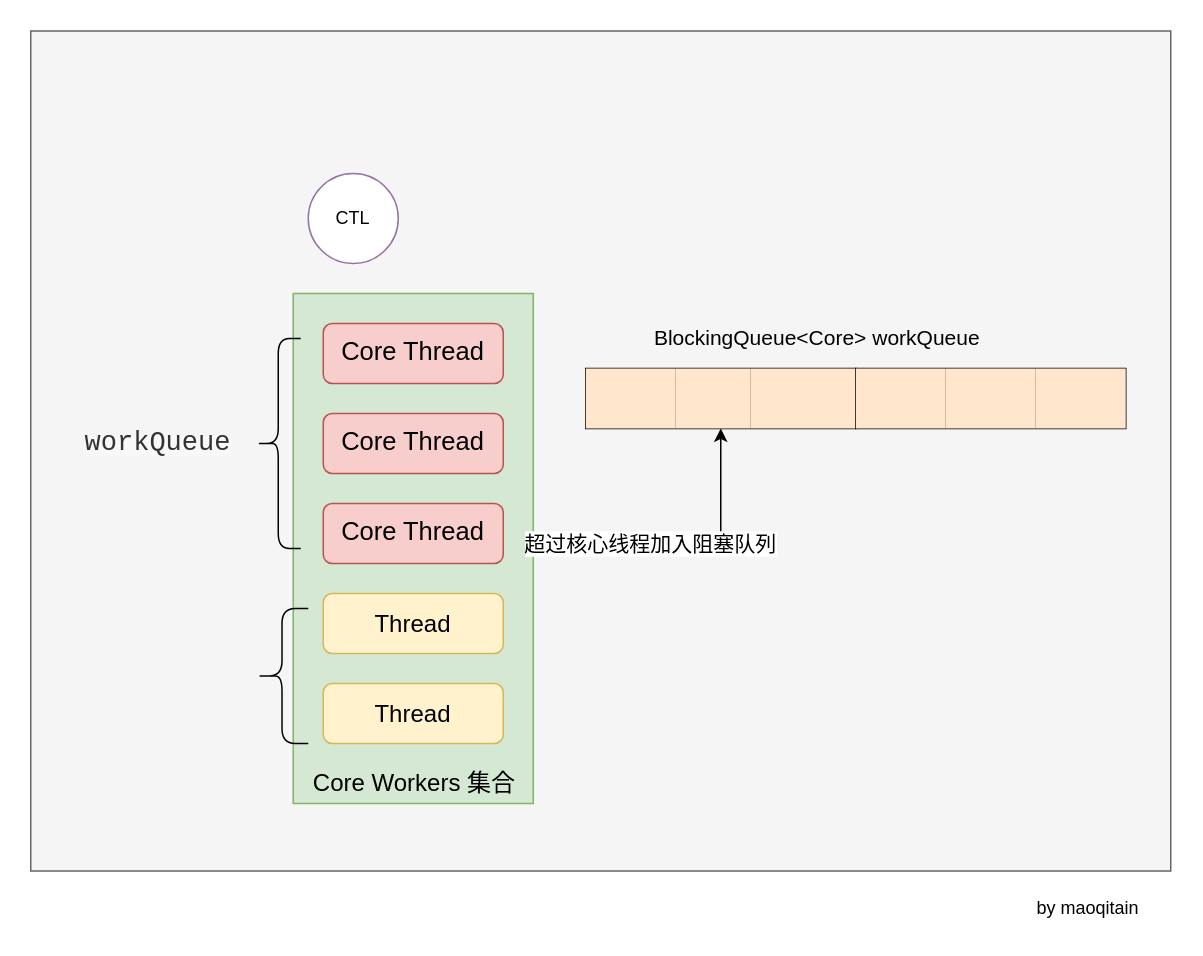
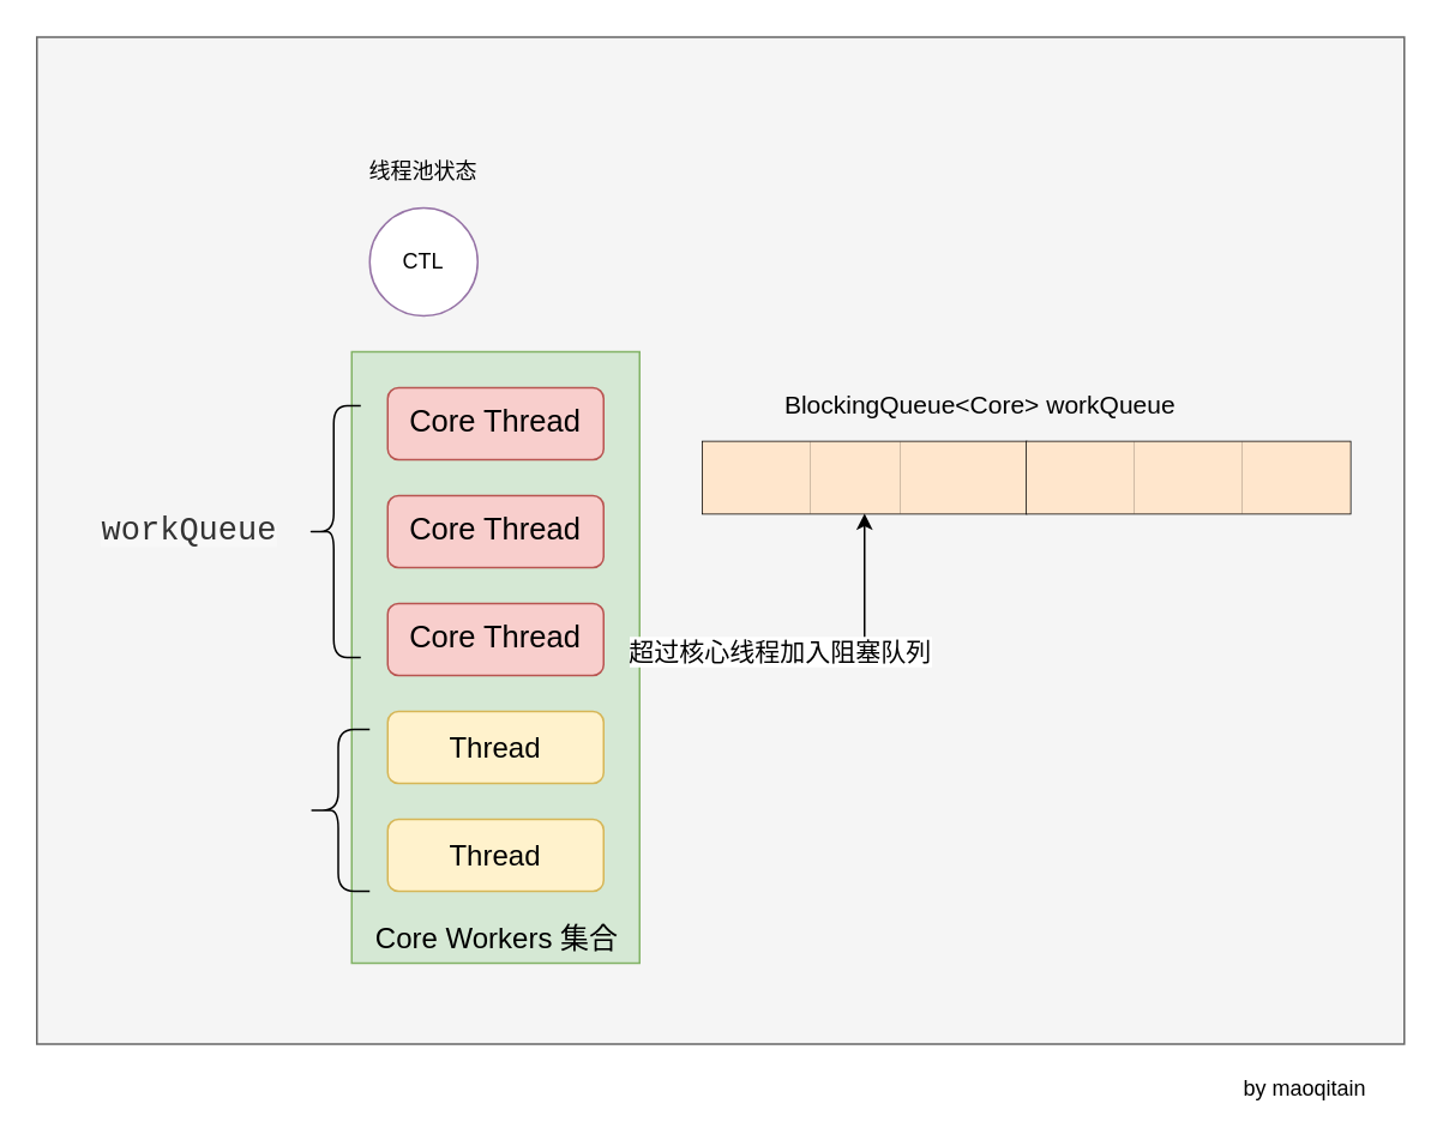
  <mxCell id="0" />
  <mxCell id="1" parent="0" />
  <mxCell id="2" value="" style="rounded=0;whiteSpace=wrap;html=1;fillColor=#f5f5f5;strokeColor=#666666;fontColor=#333333;" vertex="1" parent="1"><mxGeometry x="20" y="20" width="760" height="560" as="geometry" /></mxCell>
  <mxCell id="3" value="CTL" style="ellipse;whiteSpace=wrap;html=1;aspect=fixed;fillColor=#ffffff;strokeColor=#9673a6;" vertex="1" parent="1"><mxGeometry x="205" y="115" width="60" height="60" as="geometry" /></mxCell>
+ <mxCell id="4" value="线程池状态" style="text;html=1;strokeColor=none;fillColor=none;align=center;verticalAlign=middle;whiteSpace=wrap;rounded=0;" vertex="1" parent="1"><mxGeometry x="200" y="85" width="70" height="20" as="geometry" /></mxCell>
  <mxCell id="5" value="" style="rounded=0;whiteSpace=wrap;html=1;fillColor=#d5e8d4;strokeColor=#82b366;" vertex="1" parent="1"><mxGeometry x="195" y="195" width="160" height="340" as="geometry" /></mxCell>
  <mxCell id="6" value="&lt;font style=&quot;font-size: 17px&quot;&gt;Core Thread&lt;/font&gt;" style="rounded=1;whiteSpace=wrap;html=1;fillColor=#f8cecc;strokeColor=#b85450;" vertex="1" parent="1"><mxGeometry x="215" y="215" width="120" height="40" as="geometry" /></mxCell>
  <mxCell id="7" value="&lt;span style=&quot;font-size: 17px&quot;&gt;Core Thread&lt;/span&gt;" style="rounded=1;whiteSpace=wrap;html=1;fillColor=#f8cecc;strokeColor=#b85450;" vertex="1" parent="1"><mxGeometry x="215" y="275" width="120" height="40" as="geometry" /></mxCell>
  <mxCell id="8" value="&lt;span style=&quot;font-size: 17px&quot;&gt;Core Thread&lt;/span&gt;" style="rounded=1;whiteSpace=wrap;html=1;fillColor=#f8cecc;strokeColor=#b85450;" vertex="1" parent="1"><mxGeometry x="215" y="335" width="120" height="40" as="geometry" /></mxCell>
  <mxCell id="9" value="&lt;font style=&quot;font-size: 16px&quot;&gt;Thread&lt;/font&gt;" style="rounded=1;whiteSpace=wrap;html=1;fillColor=#fff2cc;strokeColor=#d6b656;" vertex="1" parent="1"><mxGeometry x="215" y="395" width="120" height="40" as="geometry" /></mxCell>
  <mxCell id="10" value="&lt;span style=&quot;font-size: 16px&quot;&gt;Thread&lt;/span&gt;" style="rounded=1;whiteSpace=wrap;html=1;fillColor=#fff2cc;strokeColor=#d6b656;" vertex="1" parent="1"><mxGeometry x="215" y="455" width="120" height="40" as="geometry" /></mxCell>
  <mxCell id="11" value="&lt;font style=&quot;font-size: 16px&quot;&gt;Core Workers 集合&lt;/font&gt;" style="text;html=1;strokeColor=none;fillColor=none;align=center;verticalAlign=middle;whiteSpace=wrap;rounded=0;" vertex="1" parent="1"><mxGeometry x="191" y="511" width="170" height="20" as="geometry" /></mxCell>
  <mxCell id="12" value="" style="shape=curlyBracket;whiteSpace=wrap;html=1;rounded=1;" vertex="1" parent="1"><mxGeometry x="170" y="225" width="30" height="140" as="geometry" /></mxCell>
  <mxCell id="13" value="&lt;span style=&quot;color: rgb(51 , 51 , 51) ; font-family: &amp;#34;menlo&amp;#34; , &amp;#34;monaco&amp;#34; , &amp;#34;consolas&amp;#34; , &amp;#34;courier new&amp;#34; , monospace ; text-align: left ; background-color: rgb(248 , 248 , 248)&quot;&gt;&lt;font style=&quot;font-size: 18px&quot;&gt;workQueue&lt;/font&gt;&lt;/span&gt;" style="text;html=1;strokeColor=none;fillColor=none;align=center;verticalAlign=middle;whiteSpace=wrap;rounded=0;" vertex="1" parent="1"><mxGeometry x="40" y="285" width="130" height="20" as="geometry" /></mxCell>
  <mxCell id="14" value="" style="shape=curlyBracket;whiteSpace=wrap;html=1;rounded=1;" vertex="1" parent="1"><mxGeometry x="170" y="405" width="35" height="90" as="geometry" /></mxCell>
  <mxCell id="15" value="" style="shape=table;html=1;whiteSpace=wrap;startSize=0;container=1;collapsible=0;childLayout=tableLayout;" vertex="1" parent="1"><mxGeometry x="390" y="245" width="180" height="40" as="geometry" /></mxCell>
  <mxCell id="16" value="" style="shape=partialRectangle;html=1;whiteSpace=wrap;collapsible=0;dropTarget=0;pointerEvents=0;fillColor=none;top=0;left=0;bottom=0;right=0;points=[[0,0.5],[1,0.5]];portConstraint=eastwest;" vertex="1" parent="15"><mxGeometry width="180" height="40" as="geometry" /></mxCell>
  <mxCell id="17" value="" style="shape=partialRectangle;html=1;whiteSpace=wrap;connectable=0;fillColor=#ffe6cc;top=0;left=0;bottom=0;right=0;overflow=hidden;strokeColor=#d79b00;" vertex="1" parent="16"><mxGeometry width="60" height="40" as="geometry" /></mxCell>
  <mxCell id="18" value="" style="shape=partialRectangle;html=1;whiteSpace=wrap;connectable=0;fillColor=#ffe6cc;top=0;left=0;bottom=0;right=0;overflow=hidden;strokeColor=#d79b00;" vertex="1" parent="16"><mxGeometry x="60" width="50" height="40" as="geometry" /></mxCell>
  <mxCell id="19" value="" style="shape=partialRectangle;html=1;whiteSpace=wrap;connectable=0;fillColor=#ffe6cc;top=0;left=0;bottom=0;right=0;overflow=hidden;strokeColor=#d79b00;" vertex="1" parent="16"><mxGeometry x="110" width="70" height="40" as="geometry" /></mxCell>
  <mxCell id="20" value="" style="shape=table;html=1;whiteSpace=wrap;startSize=0;container=1;collapsible=0;childLayout=tableLayout;" vertex="1" parent="1"><mxGeometry x="570" y="245" width="180" height="40" as="geometry" /></mxCell>
  <mxCell id="21" value="" style="shape=partialRectangle;html=1;whiteSpace=wrap;collapsible=0;dropTarget=0;pointerEvents=0;fillColor=none;top=0;left=0;bottom=0;right=0;points=[[0,0.5],[1,0.5]];portConstraint=eastwest;" vertex="1" parent="20"><mxGeometry width="180" height="40" as="geometry" /></mxCell>
  <mxCell id="22" value="" style="shape=partialRectangle;html=1;whiteSpace=wrap;connectable=0;fillColor=#ffe6cc;top=0;left=0;bottom=0;right=0;overflow=hidden;strokeColor=#d79b00;" vertex="1" parent="21"><mxGeometry width="60" height="40" as="geometry" /></mxCell>
  <mxCell id="23" value="" style="shape=partialRectangle;html=1;whiteSpace=wrap;connectable=0;fillColor=#ffe6cc;top=0;left=0;bottom=0;right=0;overflow=hidden;strokeColor=#d79b00;" vertex="1" parent="21"><mxGeometry x="60" width="60" height="40" as="geometry" /></mxCell>
  <mxCell id="24" value="" style="shape=partialRectangle;html=1;whiteSpace=wrap;connectable=0;fillColor=#ffe6cc;top=0;left=0;bottom=0;right=0;overflow=hidden;strokeColor=#d79b00;" vertex="1" parent="21"><mxGeometry x="120" width="60" height="40" as="geometry" /></mxCell>
  <mxCell id="25" value="&lt;font style=&quot;font-size: 14px&quot;&gt;BlockingQueue&amp;lt;Core&amp;gt; workQueue&lt;/font&gt;" style="text;html=1;align=center;verticalAlign=middle;resizable=0;points=[];autosize=1;" vertex="1" parent="1"><mxGeometry x="414" y="215" width="260" height="20" as="geometry" /></mxCell>
  <mxCell id="26" value="" style="endArrow=classic;html=1;" edge="1" parent="1" target="16"><mxGeometry width="50" height="50" relative="1" as="geometry"><mxPoint x="480" y="365" as="sourcePoint" /><mxPoint x="530" y="315" as="targetPoint" /></mxGeometry></mxCell>
  <mxCell id="27" value="" style="endArrow=none;html=1;" edge="1" parent="1" target="5"><mxGeometry width="50" height="50" relative="1" as="geometry"><mxPoint x="480" y="365" as="sourcePoint" /><mxPoint x="390" y="375" as="targetPoint" /></mxGeometry></mxCell>
  <mxCell id="28" value="&lt;font style=&quot;font-size: 14px&quot;&gt;超过核心线程加入阻塞队列&lt;/font&gt;" style="edgeLabel;html=1;align=center;verticalAlign=middle;resizable=0;points=[];" vertex="1" connectable="0" parent="27"><mxGeometry x="-0.232" y="-4" relative="1" as="geometry"><mxPoint as="offset" /></mxGeometry></mxCell>
  <mxCell id="29" value="by maoqitain" style="text;html=1;strokeColor=none;fillColor=none;align=center;verticalAlign=middle;whiteSpace=wrap;rounded=0;" vertex="1" parent="1"><mxGeometry x="680" y="595" width="90" height="20" as="geometry" /></mxCell>
